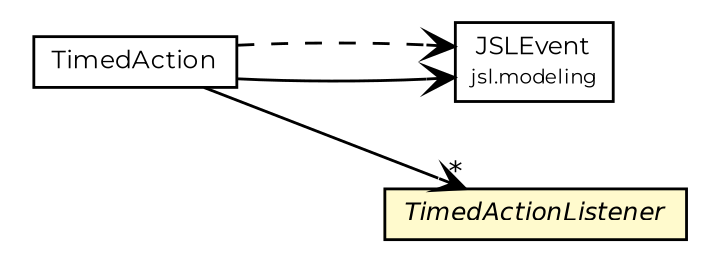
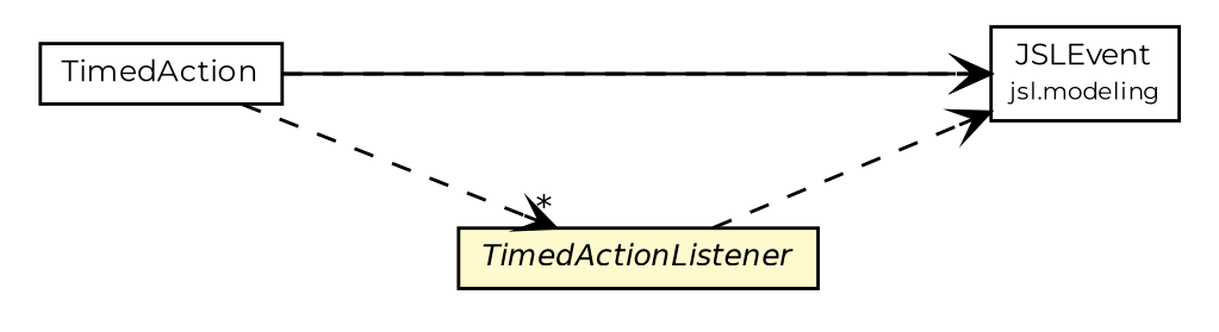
  digraph {
    fontname=Montserrat
    nodesep=0.25
    rankdir=LR
    ranksep=0.5
    node [fontcolor=black fontname=Montserrat fontsize=9.0 shape=plaintext]
    edge [arrowhead=open color=black fontcolor=black fontname=Montserrat fontsize=10.0 headport=p labelfontname=Helvetica labelfontsize=10 tailport=p]
    n1 [label=<<table title="jsl.modeling.JSLEvent" border="0" cellborder="1" cellspacing="0" cellpadding="2" port="p" href="../JSLEvent.html"> 		<tr><td><table border="0" cellspacing="0" cellpadding="1"> <tr><td align="center" balign="center"> JSLEvent </td></tr> <tr><td align="center" balign="center"><font point-size="7.0"> jsl.modeling </font></td></tr> 		</table></td></tr> 		</table>>]
    n2 [label=<<table title="jsl.modeling.elements.TimedActionListener" border="0" cellborder="1" cellspacing="0" cellpadding="2" port="p" bgcolor="lemonChiffon" href="./TimedActionListener.html"> 		<tr><td><table border="0" cellspacing="0" cellpadding="1"> <tr><td align="center" balign="center"><font face="Helvetica-Oblique"> TimedActionListener </font></td></tr> 		</table></td></tr> 		</table>>]
    n3 [label=<<table title="jsl.modeling.elements.TimedAction" border="0" cellborder="1" cellspacing="0" cellpadding="2" port="p" href="./TimedAction.html"> 		<tr><td><table border="0" cellspacing="0" cellpadding="1"> <tr><td align="center" balign="center"> TimedAction </td></tr> 		</table></td></tr> 		</table>>]
+   n2 -> n1 [style=dashed]
    n3 -> n1
    n3 -> n1 [style=dashed]
-   n3 -> n2 [headlabel="*"]
+   n3 -> n2 [headlabel="*" style=dashed]
  }
